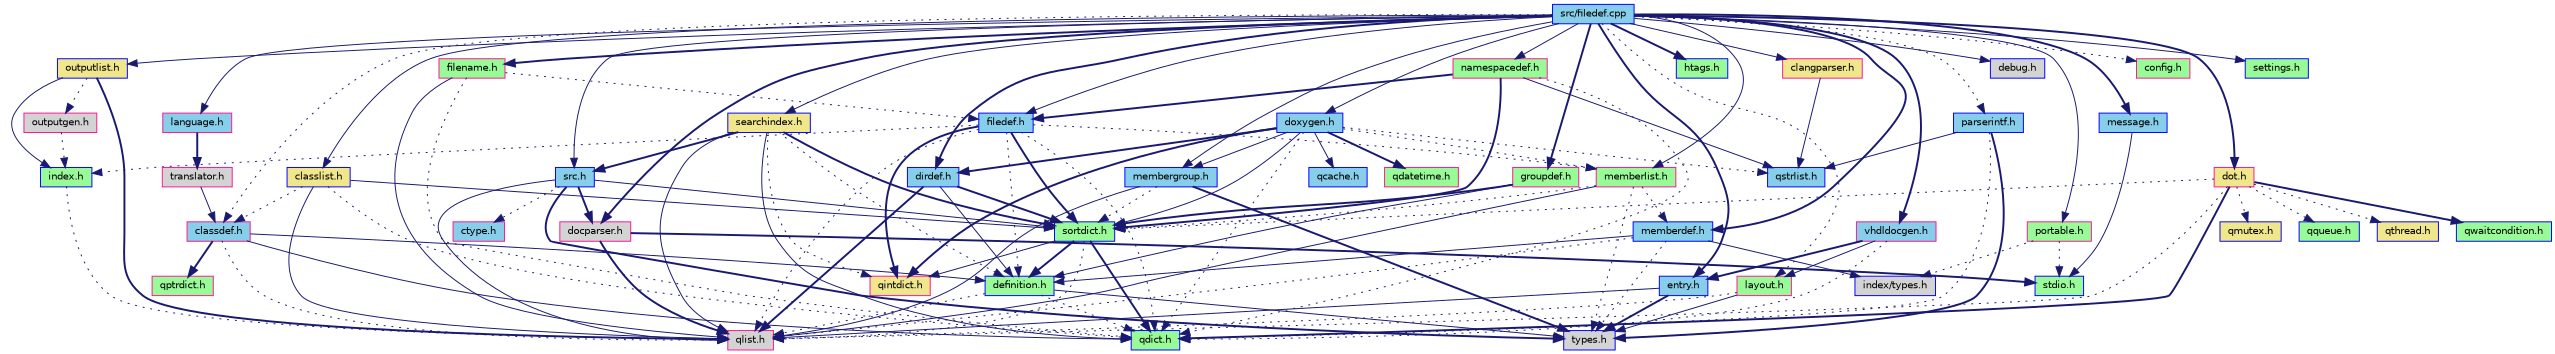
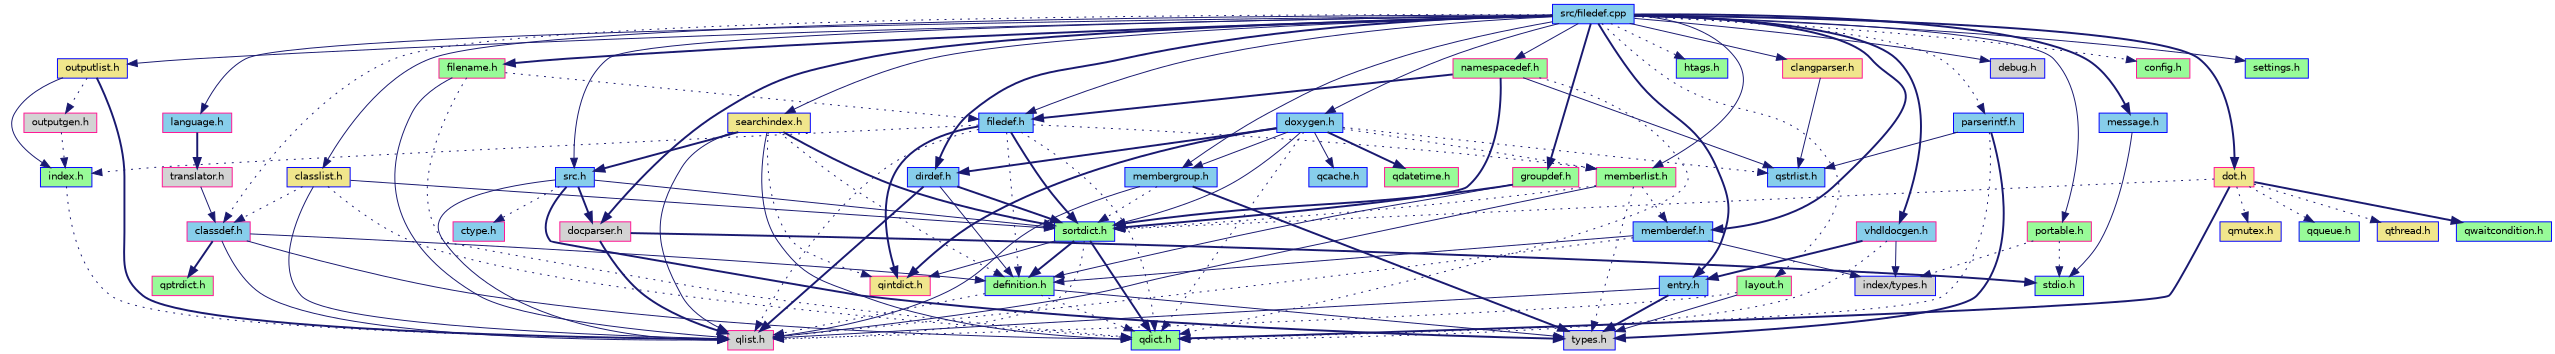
  digraph {
    node [color=blue fillcolor=palegreen fontname=Helvetica fontsize=10 shape=record style=filled]
    edge [color=midnightblue fontname=Helvetica fontsize=10 labelfontname=Helvetica labelfontsize=10 style=solid]
    n1 [fillcolor=skyblue fontcolor=black height=0.2 label="src/filedef.cpp" width=0.4]
    n2 [color=deeppink height=0.2 label="memberlist.h" width=0.4]
    n3 [fillcolor=skyblue height=0.2 label="memberdef.h" width=0.4]
    n4 [fillcolor=khaki height=0.2 label="classlist.h" width=0.4]
    n5 [color=deeppink fillcolor=skyblue height=0.2 label="classdef.h" width=0.4]
    n6 [fillcolor=skyblue height=0.2 label="filedef.h" width=0.4]
    n7 [fillcolor=skyblue height=0.2 label="doxygen.h" width=0.4]
    n8 [fillcolor=skyblue height=0.2 label="membergroup.h" width=0.4]
    n9 [fillcolor=skyblue height=0.2 label="dirdef.h" width=0.4]
    n10 [color=deeppink height=0.2 label="namespacedef.h" width=0.4]
    n11 [fillcolor=skyblue height=0.2 label="src.h" width=0.4]
    n12 [color=deeppink fillcolor=lightgrey height=0.2 label="docparser.h" width=0.4]
    n13 [color=deeppink fillcolor=skyblue height=0.2 label="language.h" width=0.4]
    n14 [fillcolor=khaki height=0.2 label="outputlist.h" width=0.4]
    n15 [color=deeppink fillcolor=khaki height=0.2 label="dot.h" width=0.4]
    n16 [fillcolor=skyblue height=0.2 label="message.h" width=0.4]
    n17 [fillcolor=khaki height=0.2 label="searchindex.h" width=0.4]
    n18 [height=0.2 label="htags.h" width=0.4]
    n19 [fillcolor=skyblue height=0.2 label="parserintf.h" width=0.4]
    n20 [color=deeppink height=0.2 label="portable.h" width=0.4]
    n21 [color=deeppink fillcolor=skyblue height=0.2 label="vhdldocgen.h" width=0.4]
    n22 [color=deeppink height=0.2 label="layout.h" width=0.4]
    n23 [fillcolor=skyblue height=0.2 label="entry.h" width=0.4]
    n24 [fillcolor=lightgrey height=0.2 label="debug.h" width=0.4]
    n25 [color=deeppink height=0.2 label="groupdef.h" width=0.4]
    n26 [color=deeppink height=0.2 label="filename.h" width=0.4]
    n27 [color=deeppink height=0.2 label="config.h" width=0.4]
    n28 [color=deeppink fillcolor=khaki height=0.2 label="clangparser.h" width=0.4]
    n29 [height=0.2 label="settings.h" width=0.4]
    n30 [color=deeppink fillcolor=lightgrey height=0.2 label="qlist.h" width=0.4]
    n31 [fillcolor=lightgrey height=0.2 label="types.h" width=0.4]
    n32 [height=0.2 label="sortdict.h" width=0.4]
    n33 [fillcolor=lightgrey height=0.2 label="index/types.h" width=0.4]
    n34 [height=0.2 label="definition.h" width=0.4]
    n35 [height=0.2 label="qdict.h" width=0.4]
    n36 [color=deeppink height=0.2 label="qptrdict.h" width=0.4]
    n37 [color=deeppink fillcolor=khaki height=0.2 label="qintdict.h" width=0.4]
    n38 [height=0.2 label="index.h" width=0.4]
    n39 [color=deeppink height=0.2 label="qdatetime.h" width=0.4]
    n40 [fillcolor=skyblue height=0.2 label="qcache.h" width=0.4]
    n41 [fillcolor=skyblue height=0.2 label="qstrlist.h" width=0.4]
    n42 [color=deeppink fillcolor=skyblue height=0.2 label="ctype.h" width=0.4]
    n43 [height=0.2 label="stdio.h" width=0.4]
    n44 [color=deeppink fillcolor=lightgrey height=0.2 label="translator.h" width=0.4]
    n45 [color=deeppink fillcolor=lightgrey height=0.2 label="outputgen.h" width=0.4]
    n46 [height=0.2 label="qwaitcondition.h" width=0.4]
    n47 [fillcolor=khaki height=0.2 label="qmutex.h" width=0.4]
    n48 [height=0.2 label="qqueue.h" width=0.4]
    n49 [fillcolor=khaki height=0.2 label="qthread.h" width=0.4]
    n1 -> n2
    n1 -> n3 [style=bold]
    n1 -> n4
    n1 -> n5 [style=dotted]
    n1 -> n6
    n1 -> n7
    n1 -> n8
    n1 -> n9 [style=bold]
    n1 -> n10
    n1 -> n11
    n1 -> n12 [style=bold]
    n1 -> n13
    n1 -> n14
    n1 -> n15 [style=bold]
    n1 -> n16 [style=bold]
    n1 -> n17
-   n1 -> n18 [style=bold]
+   n1 -> n18 [style=dotted]
    n1 -> n19 [style=dotted]
    n1 -> n20
    n1 -> n21 [style=bold]
    n1 -> n22 [style=dotted]
    n1 -> n23 [style=bold]
    n1 -> n24
    n1 -> n25 [style=bold]
    n1 -> n26 [style=bold]
    n1 -> n27 [style=dotted]
    n1 -> n28
    n1 -> n29
    n2 -> n3 [style=dotted]
    n2 -> n30
    n2 -> n31 [style=dotted]
    n2 -> n32 [style=dotted]
    n3 -> n30 [style=dotted]
-   n3 -> n31 [style=dotted]
    n3 -> n33
    n3 -> n34
    n4 -> n5 [style=dotted]
    n4 -> n30
    n4 -> n32
    n4 -> n35 [style=dotted]
-   n5 -> n30 [style=dotted]
+   n5 -> n30
    n5 -> n34
    n5 -> n35
    n5 -> n36 [style=bold]
    n6 -> n2 [style=dotted]
    n6 -> n30 [style=dotted]
    n6 -> n32 [style=bold]
    n6 -> n34 [style=dotted]
    n6 -> n35 [style=dotted]
    n6 -> n37 [style=bold]
    n6 -> n38 [style=dotted]
    n7 -> n2 [style=dotted]
    n7 -> n8
    n7 -> n9 [style=bold]
    n7 -> n32
    n7 -> n35 [style=dotted]
    n7 -> n37 [style=bold]
    n7 -> n39 [style=bold]
    n7 -> n40
    n7 -> n41 [style=dotted]
    n8 -> n30
    n8 -> n31 [style=bold]
    n8 -> n32 [style=dotted]
    n9 -> n30 [style=bold]
    n9 -> n32 [style=bold]
    n9 -> n34
    n10 -> n6 [style=bold]
    n10 -> n32 [style=bold]
    n10 -> n35 [style=dotted]
    n10 -> n41
    n11 -> n12 [style=bold]
    n11 -> n30
    n11 -> n31 [style=bold]
    n11 -> n32
    n11 -> n42 [style=dotted]
    n12 -> n30 [style=bold]
    n12 -> n43 [style=bold]
    n13 -> n44 [style=bold]
    n14 -> n30 [style=bold]
    n14 -> n38
    n14 -> n45 [style=dotted]
-   n15 -> n30 [style=dotted]
    n15 -> n32 [style=dotted]
    n15 -> n35 [style=bold]
    n15 -> n46 [style=bold]
    n15 -> n47 [style=dotted]
    n15 -> n48 [style=dotted]
    n15 -> n49 [style=dotted]
    n16 -> n43
    n17 -> n11 [style=bold]
    n17 -> n30
    n17 -> n32 [style=bold]
    n17 -> n34 [style=dotted]
    n17 -> n35
    n17 -> n37 [style=dotted]
    n19 -> n31 [style=bold]
    n19 -> n35 [style=dotted]
    n19 -> n41
    n20 -> n33 [style=dotted]
    n20 -> n43 [style=dotted]
-   n21 -> n22
+   n21 -> n33
    n21 -> n23 [style=bold]
    n21 -> n35 [style=dotted]
    n22 -> n30 [style=dotted]
    n22 -> n31
    n23 -> n30
    n23 -> n31 [style=bold]
    n25 -> n32 [style=bold]
    n25 -> n34
    n26 -> n6 [style=dotted]
    n26 -> n30
    n26 -> n35 [style=dotted]
    n28 -> n41
    n32 -> n30 [style=dotted]
    n32 -> n34 [style=bold]
    n32 -> n35 [style=bold]
    n32 -> n37
    n34 -> n30 [style=dotted]
    n34 -> n31
    n34 -> n35 [style=dotted]
    n38 -> n30 [style=dotted]
    n44 -> n5
    n45 -> n38 [style=dotted]
  }
